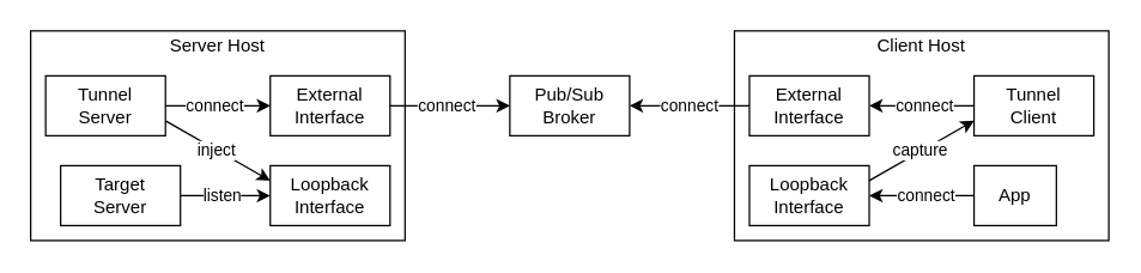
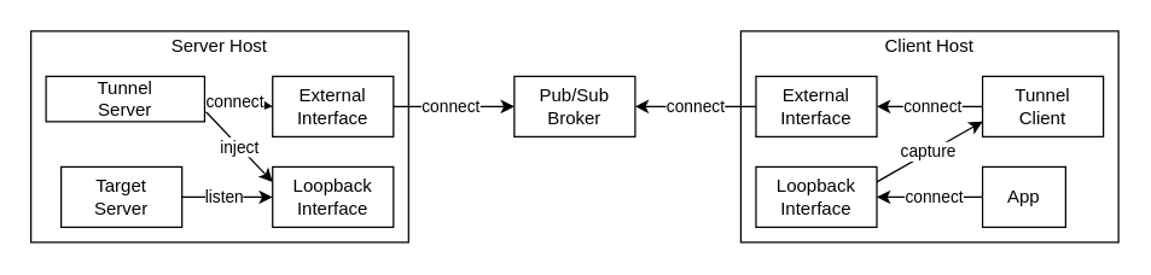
  <mxCell id="0" />
  <mxCell id="1" parent="0" />
  <mxCell id="2" value="" style="rounded=0;whiteSpace=wrap;html=1;" vertex="1" parent="1"><mxGeometry x="490" y="20" width="250" height="140" as="geometry" /></mxCell>
  <mxCell id="3" value="" style="rounded=0;whiteSpace=wrap;html=1;" vertex="1" parent="1"><mxGeometry x="20" y="20" width="250" height="140" as="geometry" /></mxCell>
  <mxCell id="4" value="Loopback&lt;br&gt;Interface" style="rounded=0;whiteSpace=wrap;html=1;" vertex="1" parent="1"><mxGeometry x="180" y="110" width="80" height="40" as="geometry" /></mxCell>
  <mxCell id="5" value="External&lt;br&gt;Interface" style="rounded=0;whiteSpace=wrap;html=1;" vertex="1" parent="1"><mxGeometry x="180" y="50" width="80" height="40" as="geometry" /></mxCell>
- <mxCell id="6" value="Tunnel&lt;br&gt;Server" style="rounded=0;whiteSpace=wrap;html=1;" vertex="1" parent="1"><mxGeometry x="30" y="50" width="80" height="40" as="geometry" /></mxCell>
+ <mxCell id="6" value="Tunnel&lt;br&gt;Server" style="rounded=0;whiteSpace=wrap;html=1;" vertex="1" parent="1"><mxGeometry x="30" y="50" width="105" height="30" as="geometry" /></mxCell>
  <mxCell id="7" value="Target&lt;br&gt;Server" style="rounded=0;whiteSpace=wrap;html=1;" vertex="1" parent="1"><mxGeometry x="40" y="110" width="80" height="40" as="geometry" /></mxCell>
  <mxCell id="8" value="" style="endArrow=classic;html=1;exitX=1;exitY=0.5;exitDx=0;exitDy=0;entryX=0;entryY=0.5;entryDx=0;entryDy=0;" edge="1" parent="1" source="7" target="4"><mxGeometry width="50" height="50" relative="1" as="geometry"><mxPoint x="220" y="170" as="sourcePoint" /><mxPoint x="270" y="120" as="targetPoint" /></mxGeometry></mxCell>
  <mxCell id="9" value="listen" style="edgeLabel;html=1;align=center;verticalAlign=middle;resizable=0;points=[];" vertex="1" connectable="0" parent="8"><mxGeometry x="-0.057" relative="1" as="geometry"><mxPoint x="-1" y="-1" as="offset" /></mxGeometry></mxCell>
  <mxCell id="10" value="" style="endArrow=classic;html=1;exitX=1;exitY=0.75;exitDx=0;exitDy=0;entryX=0;entryY=0.25;entryDx=0;entryDy=0;" edge="1" parent="1" source="6" target="4"><mxGeometry width="50" height="50" relative="1" as="geometry"><mxPoint x="220" y="170" as="sourcePoint" /><mxPoint x="270" y="120" as="targetPoint" /></mxGeometry></mxCell>
  <mxCell id="11" value="inject" style="edgeLabel;html=1;align=center;verticalAlign=middle;resizable=0;points=[];" vertex="1" connectable="0" parent="10"><mxGeometry x="-0.055" relative="1" as="geometry"><mxPoint x="1" y="1" as="offset" /></mxGeometry></mxCell>
  <mxCell id="12" value="" style="endArrow=classic;html=1;exitX=1;exitY=0.5;exitDx=0;exitDy=0;entryX=0;entryY=0.5;entryDx=0;entryDy=0;" edge="1" parent="1" source="6" target="5"><mxGeometry width="50" height="50" relative="1" as="geometry"><mxPoint x="120" y="140" as="sourcePoint" /><mxPoint x="190" y="140" as="targetPoint" /></mxGeometry></mxCell>
  <mxCell id="13" value="connect" style="edgeLabel;html=1;align=center;verticalAlign=middle;resizable=0;points=[];" vertex="1" connectable="0" parent="12"><mxGeometry x="-0.057" relative="1" as="geometry"><mxPoint x="-1" y="-1" as="offset" /></mxGeometry></mxCell>
  <mxCell id="14" value="Pub/Sub&lt;br&gt;Broker" style="rounded=0;whiteSpace=wrap;html=1;" vertex="1" parent="1"><mxGeometry x="340" y="50" width="80" height="40" as="geometry" /></mxCell>
  <mxCell id="15" value="Loopback&lt;br&gt;Interface" style="rounded=0;whiteSpace=wrap;html=1;" vertex="1" parent="1"><mxGeometry x="500" y="110" width="80" height="40" as="geometry" /></mxCell>
  <mxCell id="16" value="External&lt;br&gt;Interface" style="rounded=0;whiteSpace=wrap;html=1;" vertex="1" parent="1"><mxGeometry x="500" y="50" width="80" height="40" as="geometry" /></mxCell>
  <mxCell id="17" value="Tunnel&lt;br&gt;Client" style="rounded=0;whiteSpace=wrap;html=1;" vertex="1" parent="1"><mxGeometry x="650" y="50" width="80" height="40" as="geometry" /></mxCell>
  <mxCell id="18" value="App" style="rounded=0;whiteSpace=wrap;html=1;" vertex="1" parent="1"><mxGeometry x="650" y="110" width="55" height="40" as="geometry" /></mxCell>
  <mxCell id="19" value="" style="endArrow=classic;html=1;exitX=0;exitY=0.5;exitDx=0;exitDy=0;entryX=1;entryY=0.5;entryDx=0;entryDy=0;" edge="1" parent="1" source="18" target="15"><mxGeometry width="50" height="50" relative="1" as="geometry"><mxPoint x="540" y="170" as="sourcePoint" /><mxPoint x="590" y="120" as="targetPoint" /></mxGeometry></mxCell>
  <mxCell id="20" value="connect" style="edgeLabel;html=1;align=center;verticalAlign=middle;resizable=0;points=[];" vertex="1" connectable="0" parent="19"><mxGeometry x="-0.057" relative="1" as="geometry"><mxPoint y="-1" as="offset" /></mxGeometry></mxCell>
  <mxCell id="21" value="" style="endArrow=classic;html=1;exitX=1;exitY=0.25;exitDx=0;exitDy=0;entryX=0;entryY=0.75;entryDx=0;entryDy=0;" edge="1" parent="1" source="15" target="17"><mxGeometry width="50" height="50" relative="1" as="geometry"><mxPoint x="540" y="170" as="sourcePoint" /><mxPoint x="770" y="100" as="targetPoint" /></mxGeometry></mxCell>
  <mxCell id="22" value="capture" style="edgeLabel;html=1;align=center;verticalAlign=middle;resizable=0;points=[];" vertex="1" connectable="0" parent="21"><mxGeometry x="-0.055" relative="1" as="geometry"><mxPoint x="1" y="-1.15" as="offset" /></mxGeometry></mxCell>
  <mxCell id="23" value="" style="endArrow=classic;html=1;exitX=0;exitY=0.5;exitDx=0;exitDy=0;entryX=1;entryY=0.5;entryDx=0;entryDy=0;" edge="1" parent="1" source="17" target="16"><mxGeometry width="50" height="50" relative="1" as="geometry"><mxPoint x="440" y="140" as="sourcePoint" /><mxPoint x="510" y="140" as="targetPoint" /></mxGeometry></mxCell>
  <mxCell id="24" value="connect" style="edgeLabel;html=1;align=center;verticalAlign=middle;resizable=0;points=[];" vertex="1" connectable="0" parent="23"><mxGeometry x="-0.057" relative="1" as="geometry"><mxPoint x="-1" y="-1" as="offset" /></mxGeometry></mxCell>
  <mxCell id="25" value="" style="endArrow=classic;html=1;entryX=1;entryY=0.5;entryDx=0;entryDy=0;exitX=0;exitY=0.5;exitDx=0;exitDy=0;" edge="1" parent="1" source="16" target="14"><mxGeometry width="50" height="50" relative="1" as="geometry"><mxPoint x="470" y="90" as="sourcePoint" /><mxPoint x="590" y="80" as="targetPoint" /></mxGeometry></mxCell>
  <mxCell id="26" value="connect" style="edgeLabel;html=1;align=center;verticalAlign=middle;resizable=0;points=[];" vertex="1" connectable="0" parent="25"><mxGeometry x="-0.057" relative="1" as="geometry"><mxPoint x="-3" y="-1" as="offset" /></mxGeometry></mxCell>
  <mxCell id="27" value="" style="endArrow=classic;html=1;entryX=0;entryY=0.5;entryDx=0;entryDy=0;exitX=1;exitY=0.5;exitDx=0;exitDy=0;" edge="1" parent="1" source="5" target="14"><mxGeometry width="50" height="50" relative="1" as="geometry"><mxPoint x="510" y="80" as="sourcePoint" /><mxPoint x="430" y="80" as="targetPoint" /></mxGeometry></mxCell>
  <mxCell id="28" value="connect" style="edgeLabel;html=1;align=center;verticalAlign=middle;resizable=0;points=[];" vertex="1" connectable="0" parent="27"><mxGeometry x="-0.057" relative="1" as="geometry"><mxPoint x="-1" y="-1" as="offset" /></mxGeometry></mxCell>
  <mxCell id="29" value="Server Host" style="text;html=1;strokeColor=none;fillColor=none;align=center;verticalAlign=middle;whiteSpace=wrap;rounded=0;" vertex="1" parent="1"><mxGeometry x="105" y="20" width="80" height="20" as="geometry" /></mxCell>
  <mxCell id="30" value="Client Host" style="text;html=1;strokeColor=none;fillColor=none;align=center;verticalAlign=middle;whiteSpace=wrap;rounded=0;" vertex="1" parent="1"><mxGeometry x="575" y="20" width="80" height="20" as="geometry" /></mxCell>
